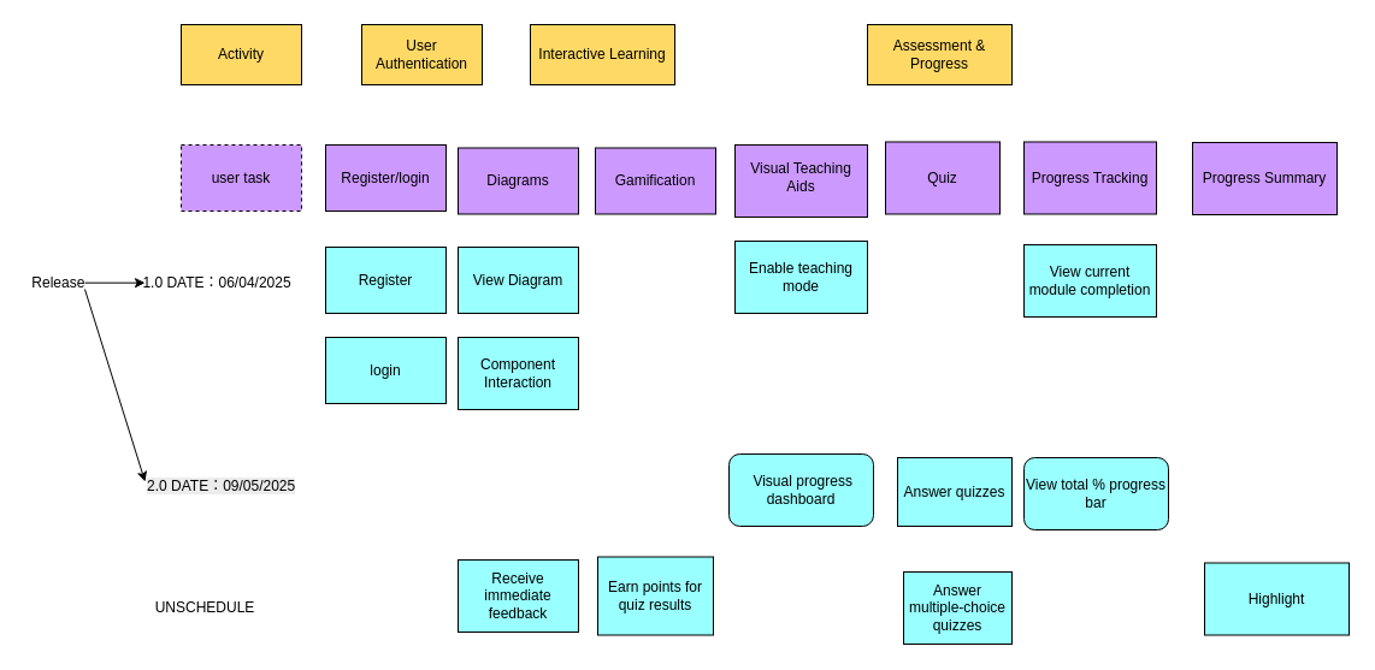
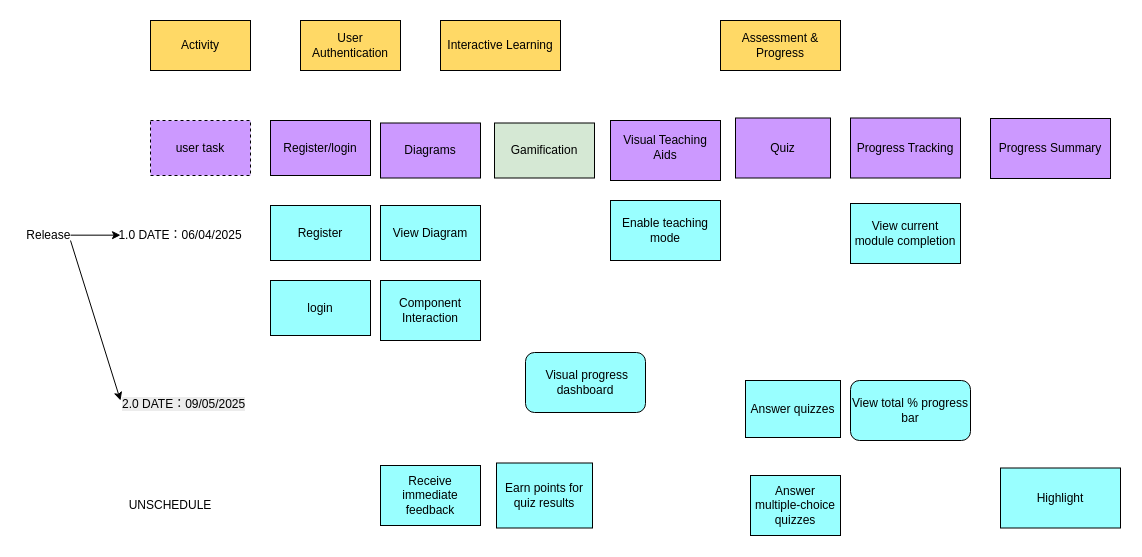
  <mxCell id="0" />
  <mxCell id="1" parent="0" />
  <mxCell id="2" value="Activity" style="rounded=0;whiteSpace=wrap;html=1;fillColor=#FFD966;" parent="1" vertex="1"><mxGeometry x="150" y="20" width="100" height="50" as="geometry" /></mxCell>
  <mxCell id="3" value="User Authentication" style="rounded=0;whiteSpace=wrap;html=1;fillColor=#FFD966;" parent="1" vertex="1"><mxGeometry x="300" y="20" width="100" height="50" as="geometry" /></mxCell>
  <mxCell id="4" value="Interactive Learning" style="rounded=0;whiteSpace=wrap;html=1;fillColor=#FFD966;" parent="1" vertex="1"><mxGeometry x="440" y="20" width="120" height="50" as="geometry" /></mxCell>
  <mxCell id="5" value="Assessment &amp;amp; Progress" style="rounded=0;whiteSpace=wrap;html=1;fillColor=#FFD966;" parent="1" vertex="1"><mxGeometry x="720" y="20" width="120" height="50" as="geometry" /></mxCell>
  <mxCell id="6" value="user task" style="rounded=0;whiteSpace=wrap;html=1;fillColor=#CC99FF;dashed=1;" parent="1" vertex="1"><mxGeometry x="150" y="120" width="100" height="55" as="geometry" /></mxCell>
  <mxCell id="7" value="Register/login" style="rounded=0;whiteSpace=wrap;html=1;fillColor=#CC99FF;" parent="1" vertex="1"><mxGeometry x="270" y="120" width="100" height="55" as="geometry" /></mxCell>
- <mxCell id="8" value="Gamification" style="rounded=0;whiteSpace=wrap;html=1;fillColor=#CC99FF;" parent="1" vertex="1"><mxGeometry x="494" y="122.5" width="100" height="55" as="geometry" /></mxCell>
+ <mxCell id="8" value="Gamification" style="rounded=0;whiteSpace=wrap;html=1;fillColor=#d5e8d4;" parent="1" vertex="1"><mxGeometry x="494" y="122.5" width="100" height="55" as="geometry" /></mxCell>
  <mxCell id="9" value="&lt;table&gt;&lt;tbody&gt;&lt;tr&gt;&lt;td&gt;Visual Teaching Aids&lt;/td&gt;&lt;/tr&gt;&lt;/tbody&gt;&lt;/table&gt;&lt;table&gt;&lt;tbody&gt;&lt;tr&gt;&lt;td&gt;&lt;/td&gt;&lt;/tr&gt;&lt;/tbody&gt;&lt;/table&gt;" style="rounded=0;whiteSpace=wrap;html=1;fillColor=#CC99FF;" parent="1" vertex="1"><mxGeometry x="610" y="120" width="110" height="60" as="geometry" /></mxCell>
  <mxCell id="10" value="Progress Tracking" style="rounded=0;whiteSpace=wrap;html=1;fillColor=#CC99FF;" parent="1" vertex="1"><mxGeometry x="850" y="117.5" width="110" height="60" as="geometry" /></mxCell>
  <mxCell id="11" value="Progress Summary" style="rounded=0;whiteSpace=wrap;html=1;fillColor=#CC99FF;" parent="1" vertex="1"><mxGeometry x="990" y="118" width="120" height="60" as="geometry" /></mxCell>
  <mxCell id="12" value="Release&amp;nbsp;" style="text;html=1;align=center;verticalAlign=middle;whiteSpace=wrap;rounded=0;" parent="1" vertex="1"><mxGeometry x="20" y="220" width="60" height="30" as="geometry" /></mxCell>
  <mxCell id="13" value="" style="endArrow=classic;html=1;rounded=0;" parent="1" edge="1"><mxGeometry width="50" height="50" relative="1" as="geometry"><mxPoint x="70" y="234.66" as="sourcePoint" /><mxPoint x="120" y="234.66" as="targetPoint" /></mxGeometry></mxCell>
  <mxCell id="14" value="1.0 DATE：06/04/2025" style="text;html=1;align=center;verticalAlign=middle;whiteSpace=wrap;rounded=0;" parent="1" vertex="1"><mxGeometry x="110" y="220" width="140" height="30" as="geometry" /></mxCell>
  <mxCell id="15" value="Register" style="rounded=0;whiteSpace=wrap;html=1;fillColor=#99FFFF;" parent="1" vertex="1"><mxGeometry x="270" y="205" width="100" height="55" as="geometry" /></mxCell>
  <mxCell id="16" value="login" style="rounded=0;whiteSpace=wrap;html=1;fillColor=#99FFFF;" parent="1" vertex="1"><mxGeometry x="270" y="280" width="100" height="55" as="geometry" /></mxCell>
  <mxCell id="17" value="View Diagram" style="rounded=0;whiteSpace=wrap;html=1;fillColor=#99FFFF;" parent="1" vertex="1"><mxGeometry x="380" y="205" width="100" height="55" as="geometry" /></mxCell>
  <mxCell id="18" value="Component Interaction" style="rounded=0;whiteSpace=wrap;html=1;fillColor=#99FFFF;" parent="1" vertex="1"><mxGeometry x="380" y="280" width="100" height="60" as="geometry" /></mxCell>
  <mxCell id="19" value="Receive immediate feedback" style="rounded=0;whiteSpace=wrap;html=1;fillColor=#99FFFF;" parent="1" vertex="1"><mxGeometry x="380" y="465" width="100" height="60" as="geometry" /></mxCell>
  <mxCell id="20" value="Earn points for quiz results" style="rounded=0;whiteSpace=wrap;html=1;fillColor=#99FFFF;" parent="1" vertex="1"><mxGeometry x="496" y="462.5" width="96" height="65" as="geometry" /></mxCell>
  <mxCell id="21" value="Enable teaching mode" style="rounded=0;whiteSpace=wrap;html=1;fillColor=#99FFFF;" parent="1" vertex="1"><mxGeometry x="610" y="200" width="110" height="60" as="geometry" /></mxCell>
  <mxCell id="22" value="Answer quizzes" style="rounded=0;whiteSpace=wrap;html=1;fillColor=#99FFFF;" parent="1" vertex="1"><mxGeometry x="745" y="380" width="95" height="57" as="geometry" /></mxCell>
  <mxCell id="23" value="View current module completion" style="rounded=0;whiteSpace=wrap;html=1;fillColor=#99FFFF;" parent="1" vertex="1"><mxGeometry x="850" y="203" width="110" height="60" as="geometry" /></mxCell>
  <mxCell id="24" value="Highlight" style="rounded=0;whiteSpace=wrap;html=1;fillColor=#99FFFF;" parent="1" vertex="1"><mxGeometry x="1000" y="467.5" width="120" height="60" as="geometry" /></mxCell>
  <mxCell id="25" value="&lt;span style=&quot;color: rgb(0, 0, 0); font-family: Helvetica; font-size: 12px; font-style: normal; font-variant-ligatures: normal; font-variant-caps: normal; font-weight: 400; letter-spacing: normal; orphans: 2; text-align: center; text-indent: 0px; text-transform: none; widows: 2; word-spacing: 0px; -webkit-text-stroke-width: 0px; white-space: normal; background-color: rgb(236, 236, 236); text-decoration-thickness: initial; text-decoration-style: initial; text-decoration-color: initial; float: none; display: inline !important;&quot;&gt;2.0 DATE：09/05/2025&lt;/span&gt;" style="text;whiteSpace=wrap;html=1;" parent="1" vertex="1"><mxGeometry x="120" y="390" width="160" height="40" as="geometry" /></mxCell>
  <mxCell id="26" value="Answer multiple-choice quizzes" style="rounded=0;whiteSpace=wrap;html=1;fillColor=#99FFFF;" parent="1" vertex="1"><mxGeometry x="750" y="475" width="90" height="60" as="geometry" /></mxCell>
  <mxCell id="27" value="" style="endArrow=classic;html=1;rounded=0;entryX=0;entryY=0.25;entryDx=0;entryDy=0;" parent="1" target="25" edge="1"><mxGeometry width="50" height="50" relative="1" as="geometry"><mxPoint x="70" y="240" as="sourcePoint" /><mxPoint x="140" y="270" as="targetPoint" /></mxGeometry></mxCell>
  <mxCell id="28" value="UNSCHEDULE" style="text;html=1;align=center;verticalAlign=middle;whiteSpace=wrap;rounded=0;" parent="1" vertex="1"><mxGeometry x="140" y="490" width="60" height="30" as="geometry" /></mxCell>
- <mxCell id="29" value="&amp;nbsp;Visual progress dashboard" style="rounded=1;whiteSpace=wrap;html=1;fillColor=#99FFFF;" parent="1" vertex="1"><mxGeometry x="605" y="377" width="120" height="60" as="geometry" /></mxCell>
+ <mxCell id="29" value="&amp;nbsp;Visual progress dashboard" style="rounded=1;whiteSpace=wrap;html=1;fillColor=#99FFFF;" parent="1" vertex="1"><mxGeometry x="525" y="352" width="120" height="60" as="geometry" /></mxCell>
  <mxCell id="30" value="View total % progress bar" style="rounded=1;whiteSpace=wrap;html=1;fillColor=#99FFFF;" parent="1" vertex="1"><mxGeometry x="850" y="380" width="120" height="60" as="geometry" /></mxCell>
  <mxCell id="31" value="Diagrams" style="rounded=0;whiteSpace=wrap;html=1;fillColor=#CC99FF;" parent="1" vertex="1"><mxGeometry x="380" y="122.5" width="100" height="55" as="geometry" /></mxCell>
  <mxCell id="32" value="Quiz" style="rounded=0;whiteSpace=wrap;html=1;fillColor=#CC99FF;" parent="1" vertex="1"><mxGeometry x="735" y="117.5" width="95" height="60" as="geometry" /></mxCell>
